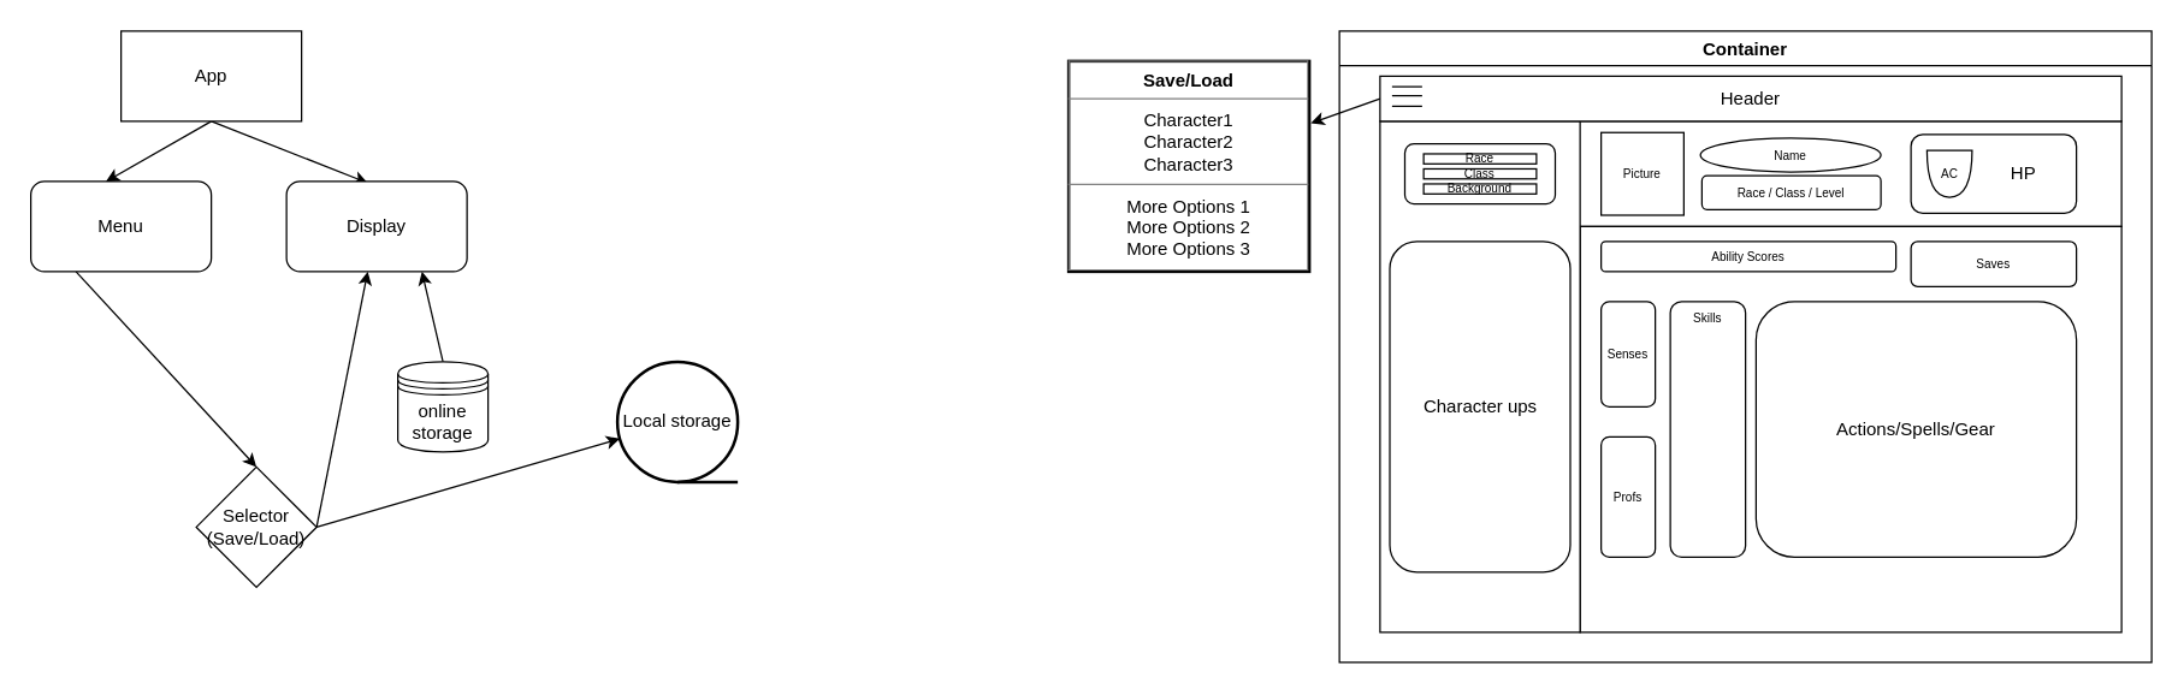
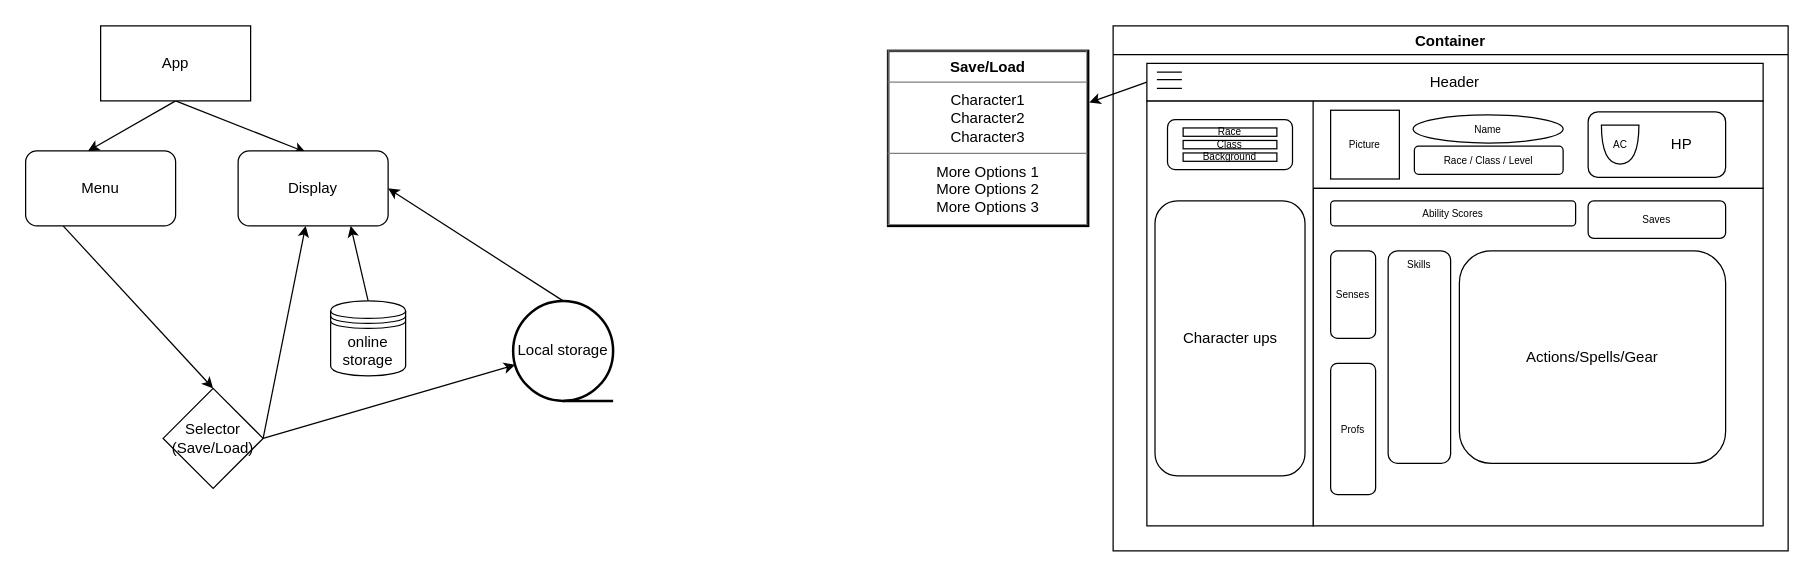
  <mxCell id="0" />
  <mxCell id="1" parent="0" />
  <mxCell id="2" value="Container" style="swimlane;" parent="1" vertex="1"><mxGeometry x="890" y="20" width="540" height="420" as="geometry" /></mxCell>
  <mxCell id="3" value="" style="rounded=0;whiteSpace=wrap;html=1;fontSize=8;" parent="2" vertex="1"><mxGeometry x="30" y="60" width="490" height="70" as="geometry" /></mxCell>
  <mxCell id="4" value="" style="rounded=0;whiteSpace=wrap;html=1;" parent="2" vertex="1"><mxGeometry x="160" y="130" width="360" height="270" as="geometry" /></mxCell>
  <mxCell id="5" value="" style="rounded=0;whiteSpace=wrap;html=1;" parent="2" vertex="1"><mxGeometry x="27" y="60" width="133" height="340" as="geometry" /></mxCell>
  <mxCell id="6" value="Header" style="rounded=0;whiteSpace=wrap;html=1;align=center;" parent="2" vertex="1"><mxGeometry x="27" y="30" width="493" height="30" as="geometry" /></mxCell>
  <mxCell id="7" value="Character ups" style="rounded=1;whiteSpace=wrap;html=1;" parent="2" vertex="1"><mxGeometry x="33.5" y="140" width="120" height="220" as="geometry" /></mxCell>
  <mxCell id="8" value="Picture" style="whiteSpace=wrap;html=1;aspect=fixed;fontSize=8;" parent="2" vertex="1"><mxGeometry x="174" y="67.5" width="55" height="55" as="geometry" /></mxCell>
  <mxCell id="9" value="" style="group" parent="2" vertex="1" connectable="0"><mxGeometry x="43.5" y="75" width="100" height="40" as="geometry" /></mxCell>
  <mxCell id="10" value="" style="group" parent="9" vertex="1" connectable="0"><mxGeometry width="100" height="40" as="geometry" /></mxCell>
  <mxCell id="11" value="" style="rounded=1;whiteSpace=wrap;html=1;" parent="10" vertex="1"><mxGeometry width="100" height="40" as="geometry" /></mxCell>
  <mxCell id="12" value="" style="group" parent="10" vertex="1" connectable="0"><mxGeometry x="12.5" y="6.667" width="75" height="26.667" as="geometry" /></mxCell>
  <mxCell id="13" value="Race" style="rounded=0;whiteSpace=wrap;html=1;fontSize=8;" parent="12" vertex="1"><mxGeometry width="75" height="6.667" as="geometry" /></mxCell>
  <mxCell id="14" value="Class&lt;span style=&quot;color: rgba(0 , 0 , 0 , 0) ; font-family: monospace ; font-size: 0px&quot;&gt;%3CmxGraphModel%3E%3Croot%3E%3CmxCell%20id%3D%220%22%2F%3E%3CmxCell%20id%3D%221%22%20parent%3D%220%22%2F%3E%3CmxCell%20id%3D%222%22%20value%3D%22Race%22%20style%3D%22rounded%3D0%3BwhiteSpace%3Dwrap%3Bhtml%3D1%3BfontSize%3D8%3B%22%20vertex%3D%221%22%20parent%3D%221%22%3E%3CmxGeometry%20x%3D%221058.5%22%20y%3D%22160%22%20width%3D%2290%22%20height%3D%2210%22%20as%3D%22geometry%22%2F%3E%3C%2FmxCell%3E%3C%2Froot%3E%3C%2FmxGraphModel%3E&lt;/span&gt;" style="rounded=0;whiteSpace=wrap;html=1;fontSize=8;" parent="12" vertex="1"><mxGeometry y="10" width="75" height="6.667" as="geometry" /></mxCell>
  <mxCell id="15" value="Background" style="rounded=0;whiteSpace=wrap;html=1;fontSize=8;" parent="12" vertex="1"><mxGeometry y="20" width="75" height="6.667" as="geometry" /></mxCell>
  <mxCell id="16" value="Name" style="ellipse;whiteSpace=wrap;html=1;fontSize=8;" parent="2" vertex="1"><mxGeometry x="240" y="71.25" width="120" height="22.5" as="geometry" /></mxCell>
  <mxCell id="17" value="Race / Class / Level" style="rounded=1;whiteSpace=wrap;html=1;fontSize=8;" parent="2" vertex="1"><mxGeometry x="241" y="96.25" width="119" height="22.5" as="geometry" /></mxCell>
  <mxCell id="18" value="Ability Scores" style="rounded=1;whiteSpace=wrap;html=1;fontSize=8;" parent="2" vertex="1"><mxGeometry x="174" y="140" width="196" height="20" as="geometry" /></mxCell>
  <mxCell id="19" value="Saves" style="rounded=1;whiteSpace=wrap;html=1;fontSize=8;" parent="2" vertex="1"><mxGeometry x="380" y="140" width="110" height="30" as="geometry" /></mxCell>
  <mxCell id="20" value="Skills" style="rounded=1;whiteSpace=wrap;html=1;fontSize=8;verticalAlign=top;" parent="2" vertex="1"><mxGeometry x="220" y="180" width="50" height="170" as="geometry" /></mxCell>
  <mxCell id="21" value="Senses" style="rounded=1;whiteSpace=wrap;html=1;fontSize=8;" parent="2" vertex="1"><mxGeometry x="174" y="180" width="36" height="70" as="geometry" /></mxCell>
- <mxCell id="22" value="Profs" style="rounded=1;whiteSpace=wrap;html=1;fontSize=8;" parent="2" vertex="1"><mxGeometry x="174" y="270" width="36" height="80" as="geometry" /></mxCell>
+ <mxCell id="22" value="Profs" style="rounded=1;whiteSpace=wrap;html=1;fontSize=8;" parent="2" vertex="1"><mxGeometry x="174" y="270" width="36" height="105" as="geometry" /></mxCell>
  <mxCell id="23" value="&lt;blockquote style=&quot;margin: 0 0 0 40px ; border: none ; padding: 0px&quot;&gt;&lt;font style=&quot;font-size: 12px&quot;&gt;HP&lt;/font&gt;&lt;/blockquote&gt;" style="rounded=1;whiteSpace=wrap;html=1;fontSize=8;align=center;" parent="2" vertex="1"><mxGeometry x="380" y="68.75" width="110" height="52.5" as="geometry" /></mxCell>
  <mxCell id="24" value="AC" style="shape=or;whiteSpace=wrap;html=1;fontSize=8;rotation=0;direction=south;" parent="2" vertex="1"><mxGeometry x="390.625" y="79.375" width="30" height="31.25" as="geometry" /></mxCell>
  <mxCell id="25" value="Actions/Spells/Gear" style="rounded=1;whiteSpace=wrap;html=1;fontSize=12;" parent="2" vertex="1"><mxGeometry x="277" y="180" width="213" height="170" as="geometry" /></mxCell>
  <mxCell id="26" style="edgeStyle=none;html=1;exitX=0.5;exitY=0;exitDx=0;exitDy=0;entryX=0.75;entryY=1;entryDx=0;entryDy=0;startArrow=none;startFill=0;" edge="1" parent="1" source="27" target="34"><mxGeometry relative="1" as="geometry" /></mxCell>
  <mxCell id="27" value="online storage" style="shape=datastore;whiteSpace=wrap;html=1;" parent="1" vertex="1"><mxGeometry x="264" y="240" width="60" height="60" as="geometry" /></mxCell>
  <mxCell id="28" style="edgeStyle=none;html=1;exitX=0.5;exitY=1;exitDx=0;exitDy=0;entryX=0.45;entryY=0.017;entryDx=0;entryDy=0;entryPerimeter=0;" parent="1" source="30" target="34" edge="1"><mxGeometry relative="1" as="geometry" /></mxCell>
  <mxCell id="29" style="edgeStyle=none;html=1;exitX=0.5;exitY=1;exitDx=0;exitDy=0;entryX=0.5;entryY=0;entryDx=0;entryDy=0;" parent="1" source="30" edge="1"><mxGeometry relative="1" as="geometry"><mxPoint x="70" y="120" as="targetPoint" /></mxGeometry></mxCell>
  <mxCell id="30" value="App" style="rounded=0;whiteSpace=wrap;html=1;" parent="1" vertex="1"><mxGeometry x="80" y="20" width="120" height="60" as="geometry" /></mxCell>
  <mxCell id="31" style="edgeStyle=none;html=1;exitX=1;exitY=0.5;exitDx=0;exitDy=0;startArrow=none;startFill=0;" edge="1" parent="1" source="32" target="42"><mxGeometry relative="1" as="geometry" /></mxCell>
  <mxCell id="32" value="Selector (Save/Load)" style="rhombus;whiteSpace=wrap;html=1;" parent="1" vertex="1"><mxGeometry x="130" y="310" width="80" height="80" as="geometry" /></mxCell>
  <mxCell id="33" style="edgeStyle=none;html=1;entryX=0.5;entryY=0;entryDx=0;entryDy=0;exitX=0.25;exitY=1;exitDx=0;exitDy=0;" parent="1" source="40" target="32" edge="1"><mxGeometry relative="1" as="geometry"><mxPoint x="190" y="190" as="sourcePoint" /></mxGeometry></mxCell>
  <mxCell id="34" value="Display" style="rounded=1;whiteSpace=wrap;html=1;" parent="1" vertex="1"><mxGeometry x="190" y="120" width="120" height="60" as="geometry" /></mxCell>
  <mxCell id="35" value="" style="endArrow=none;html=1;" parent="1" edge="1"><mxGeometry width="50" height="50" relative="1" as="geometry"><mxPoint x="925" y="57" as="sourcePoint" /><mxPoint x="945" y="57" as="targetPoint" /></mxGeometry></mxCell>
  <mxCell id="36" value="" style="endArrow=none;html=1;" parent="1" edge="1"><mxGeometry width="50" height="50" relative="1" as="geometry"><mxPoint x="925" y="63" as="sourcePoint" /><mxPoint x="945" y="63" as="targetPoint" /></mxGeometry></mxCell>
  <mxCell id="37" value="" style="endArrow=none;html=1;" parent="1" edge="1"><mxGeometry width="50" height="50" relative="1" as="geometry"><mxPoint x="925" y="70" as="sourcePoint" /><mxPoint x="945" y="70" as="targetPoint" /></mxGeometry></mxCell>
  <mxCell id="38" style="edgeStyle=none;html=1;exitX=0;exitY=0.5;exitDx=0;exitDy=0;" edge="1" parent="1" source="6" target="39"><mxGeometry relative="1" as="geometry"><mxPoint x="820" y="90" as="targetPoint" /></mxGeometry></mxCell>
  <mxCell id="39" value="&lt;table border=&quot;1&quot; width=&quot;100%&quot; cellpadding=&quot;4&quot; style=&quot;width: 100% ; height: 100% ; border-collapse: collapse&quot;&gt;&lt;tbody&gt;&lt;tr&gt;&lt;th align=&quot;center&quot;&gt;Save/Load&lt;/th&gt;&lt;/tr&gt;&lt;tr&gt;&lt;td align=&quot;center&quot;&gt;Character1&lt;br&gt;Character2&lt;br&gt;Character3&lt;/td&gt;&lt;/tr&gt;&lt;tr&gt;&lt;td align=&quot;center&quot;&gt;More Options 1&lt;br&gt;More Options 2&lt;br&gt;More Options 3&lt;br&gt;&lt;/td&gt;&lt;/tr&gt;&lt;/tbody&gt;&lt;/table&gt;" style="text;html=1;strokeColor=default;fillColor=none;overflow=fill;perimeterSpacing=1;strokeWidth=2;" vertex="1" parent="1"><mxGeometry x="710" y="40" width="160" height="140" as="geometry" /></mxCell>
  <mxCell id="40" value="Menu" style="rounded=1;whiteSpace=wrap;html=1;" vertex="1" parent="1"><mxGeometry x="20" y="120" width="120" height="60" as="geometry" /></mxCell>
+ <mxCell id="41" style="edgeStyle=none;html=1;exitX=0.5;exitY=0;exitDx=0;exitDy=0;entryX=1;entryY=0.5;entryDx=0;entryDy=0;startArrow=none;startFill=0;" edge="1" parent="1" source="42" target="34"><mxGeometry relative="1" as="geometry" /></mxCell>
  <mxCell id="42" value="Local storage" style="shape=tapeData;whiteSpace=wrap;html=1;perimeter=ellipsePerimeter;strokeColor=default;strokeWidth=2;" vertex="1" parent="1"><mxGeometry x="410" y="240" width="80" height="80" as="geometry" /></mxCell>
  <mxCell id="43" style="edgeStyle=none;html=1;exitX=1;exitY=0.5;exitDx=0;exitDy=0;startArrow=none;startFill=0;" edge="1" parent="1" source="32" target="34"><mxGeometry relative="1" as="geometry"><mxPoint x="100" y="380" as="sourcePoint" /><mxPoint x="290" y="380" as="targetPoint" /></mxGeometry></mxCell>
